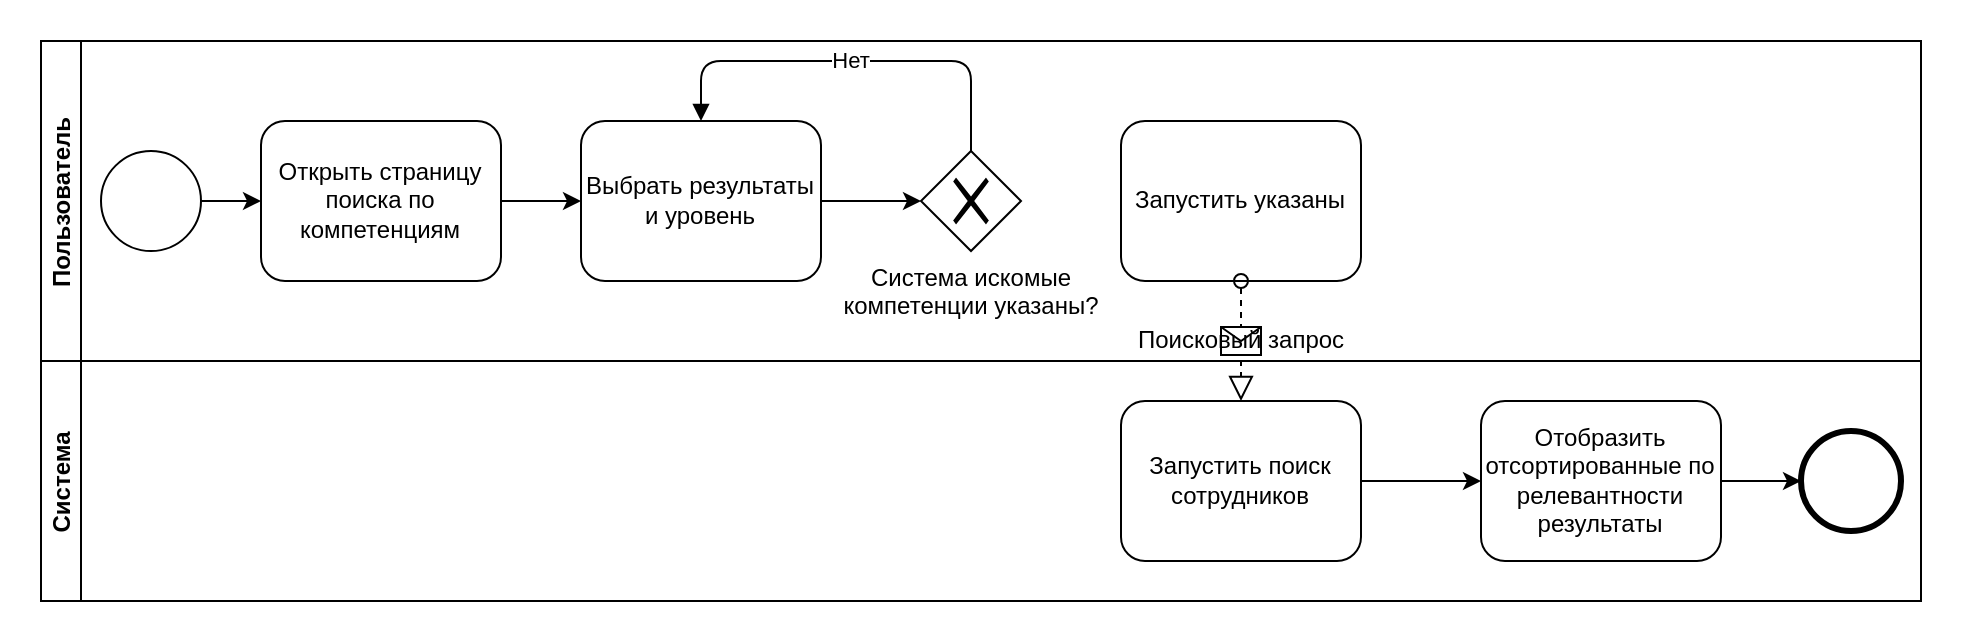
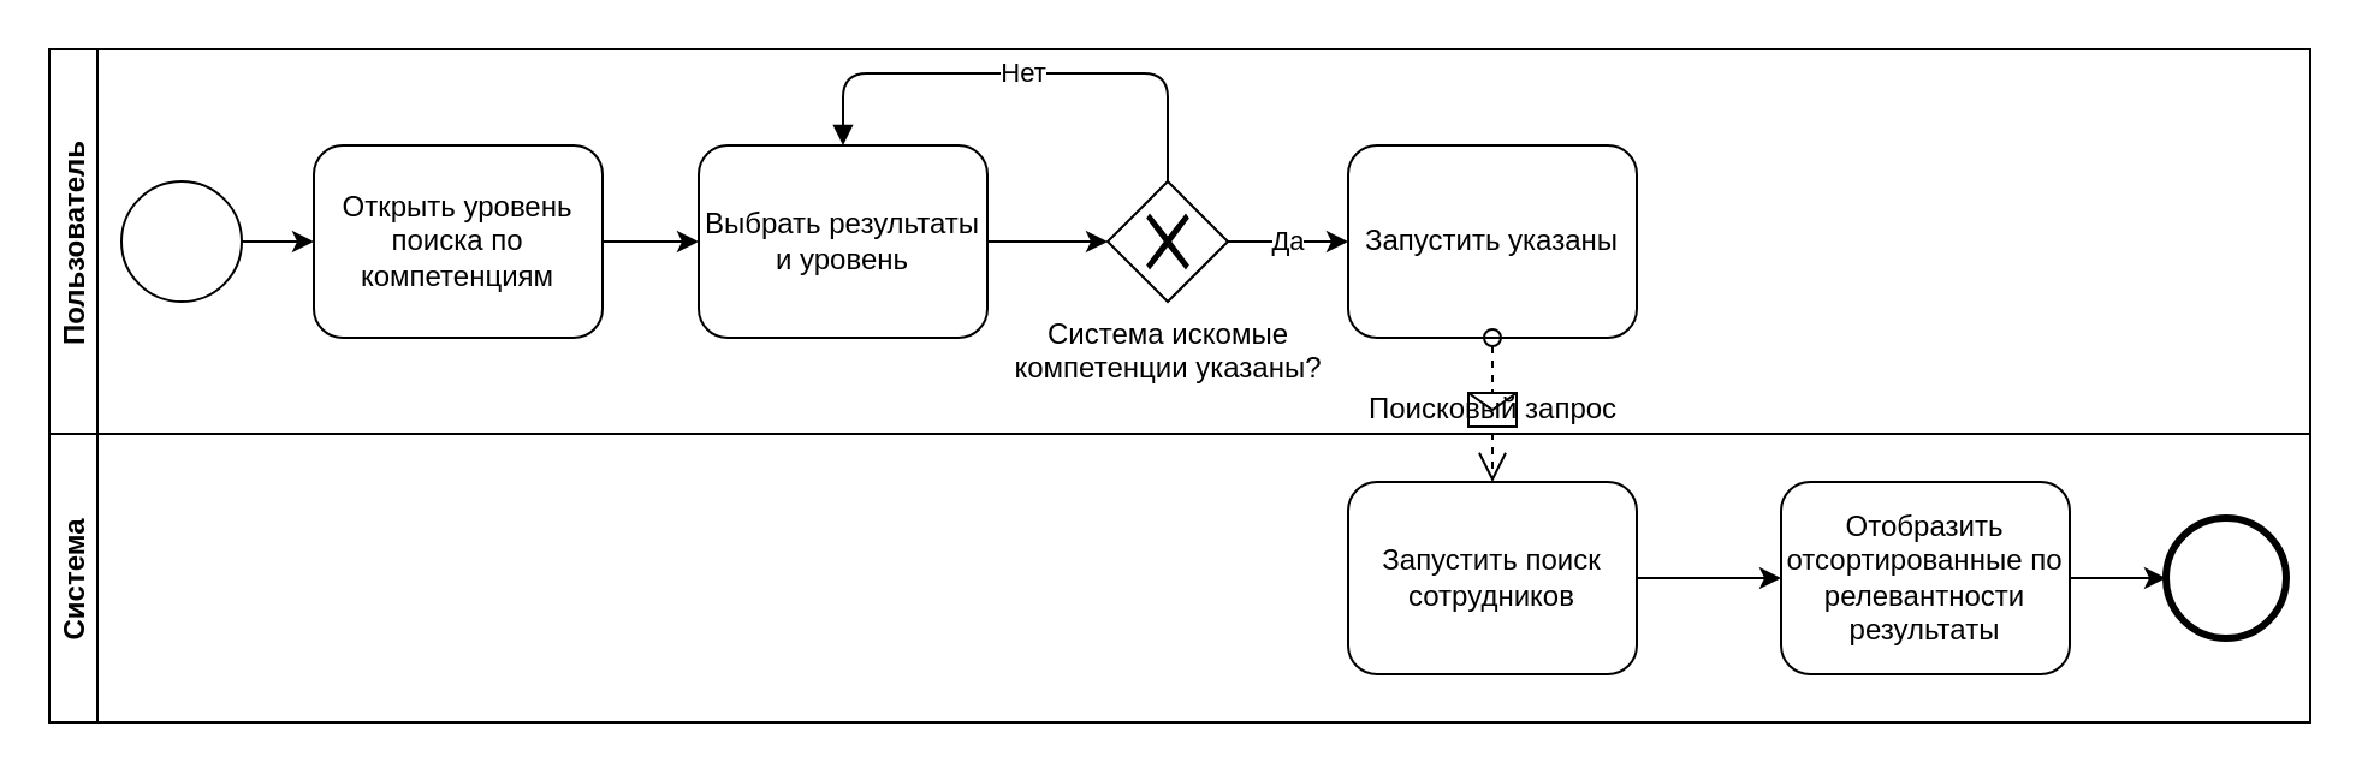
  <mxCell id="0" />
  <mxCell id="1" parent="0" />
  <mxCell id="2" value="Система" style="swimlane;startSize=20;horizontal=0;" vertex="1" parent="1"><mxGeometry x="20" y="180" width="940" height="120" as="geometry" /></mxCell>
  <mxCell id="3" value="" style="edgeStyle=orthogonalEdgeStyle;rounded=0;orthogonalLoop=1;jettySize=auto;html=1;" edge="1" parent="2" source="4" target="6"><mxGeometry relative="1" as="geometry" /></mxCell>
  <mxCell id="4" value="Запустить поиск сотрудников" style="shape=ext;rounded=1;html=1;whiteSpace=wrap;" vertex="1" parent="2"><mxGeometry x="540" y="20" width="120" height="80" as="geometry" /></mxCell>
  <mxCell id="5" value="" style="edgeStyle=orthogonalEdgeStyle;rounded=0;orthogonalLoop=1;jettySize=auto;html=1;" edge="1" parent="2" source="6" target="7"><mxGeometry relative="1" as="geometry" /></mxCell>
  <mxCell id="6" value="Отобразить отсортированные по релевантности результаты" style="shape=ext;rounded=1;html=1;whiteSpace=wrap;" vertex="1" parent="2"><mxGeometry x="720" y="20" width="120" height="80" as="geometry" /></mxCell>
  <mxCell id="7" value="" style="shape=mxgraph.bpmn.shape;html=1;verticalLabelPosition=bottom;labelBackgroundColor=#ffffff;verticalAlign=top;align=center;perimeter=ellipsePerimeter;outlineConnect=0;outline=end;symbol=general;" vertex="1" parent="2"><mxGeometry x="880" y="35" width="50" height="50" as="geometry" /></mxCell>
  <mxCell id="8" value="Пользователь" style="swimlane;startSize=20;horizontal=0;" vertex="1" parent="1"><mxGeometry x="20" y="20" width="940" height="160" as="geometry" /></mxCell>
  <mxCell id="9" value="" style="edgeStyle=orthogonalEdgeStyle;rounded=0;orthogonalLoop=1;jettySize=auto;html=1;" edge="1" parent="8" source="10" target="12"><mxGeometry relative="1" as="geometry" /></mxCell>
  <mxCell id="10" value="" style="shape=mxgraph.bpmn.shape;html=1;verticalLabelPosition=bottom;labelBackgroundColor=#ffffff;verticalAlign=top;align=center;perimeter=ellipsePerimeter;outlineConnect=0;outline=standard;symbol=general;" vertex="1" parent="8"><mxGeometry x="30" y="55" width="50" height="50" as="geometry" /></mxCell>
  <mxCell id="11" value="" style="edgeStyle=orthogonalEdgeStyle;rounded=0;orthogonalLoop=1;jettySize=auto;html=1;" edge="1" parent="8" source="12" target="14"><mxGeometry relative="1" as="geometry" /></mxCell>
- <mxCell id="12" value="Открыть страницу поиска по компетенциям" style="shape=ext;rounded=1;html=1;whiteSpace=wrap;" vertex="1" parent="8"><mxGeometry x="110" y="40" width="120" height="80" as="geometry" /></mxCell>
+ <mxCell id="12" value="Открыть уровень поиска по компетенциям" style="shape=ext;rounded=1;html=1;whiteSpace=wrap;" vertex="1" parent="8"><mxGeometry x="110" y="40" width="120" height="80" as="geometry" /></mxCell>
  <mxCell id="13" value="" style="edgeStyle=orthogonalEdgeStyle;rounded=0;orthogonalLoop=1;jettySize=auto;html=1;" edge="1" parent="8" source="14" target="16"><mxGeometry relative="1" as="geometry" /></mxCell>
  <mxCell id="14" value="Выбрать результаты и уровень" style="shape=ext;rounded=1;html=1;whiteSpace=wrap;" vertex="1" parent="8"><mxGeometry x="270" y="40" width="120" height="80" as="geometry" /></mxCell>
+ <mxCell id="15" value="Да" style="edgeStyle=orthogonalEdgeStyle;rounded=0;orthogonalLoop=1;jettySize=auto;html=1;" edge="1" parent="8" source="16" target="18"><mxGeometry relative="1" as="geometry" /></mxCell>
  <mxCell id="16" value="&lt;div&gt;Система искомые &lt;br&gt;&lt;/div&gt;&lt;div&gt;компетенции указаны?&lt;/div&gt;" style="shape=mxgraph.bpmn.shape;html=1;verticalLabelPosition=bottom;labelBackgroundColor=#ffffff;verticalAlign=top;align=center;perimeter=rhombusPerimeter;background=gateway;outlineConnect=0;outline=none;symbol=exclusiveGw;" vertex="1" parent="8"><mxGeometry x="440" y="55" width="50" height="50" as="geometry" /></mxCell>
  <mxCell id="17" value="Нет" style="endArrow=block;endFill=1;endSize=6;html=1;exitX=0.5;exitY=0;exitDx=0;exitDy=0;entryX=0.5;entryY=0;entryDx=0;entryDy=0;" edge="1" parent="8" source="16" target="14"><mxGeometry width="100" relative="1" as="geometry"><mxPoint x="310" y="130" as="sourcePoint" /><mxPoint x="410" y="130" as="targetPoint" /><Array as="points"><mxPoint x="465" y="10" /><mxPoint x="330" y="10" /></Array></mxGeometry></mxCell>
  <mxCell id="18" value="Запустить указаны" style="shape=ext;rounded=1;html=1;whiteSpace=wrap;" vertex="1" parent="8"><mxGeometry x="540" y="40" width="120" height="80" as="geometry" /></mxCell>
- <mxCell id="19" value="" style="startArrow=oval;startFill=0;startSize=7;endArrow=block;endFill=0;endSize=10;dashed=1;html=1;exitX=0.5;exitY=1;exitDx=0;exitDy=0;entryX=0.5;entryY=0;entryDx=0;entryDy=0;" edge="1" parent="1" source="18" target="4"><mxGeometry relative="1" as="geometry"><mxPoint x="670" y="100" as="sourcePoint" /><mxPoint x="770" y="100" as="targetPoint" /></mxGeometry></mxCell>
+ <mxCell id="19" value="" style="startArrow=oval;startFill=0;startSize=7;endArrow=open;endFill=0;endSize=10;dashed=1;html=1;exitX=0.5;exitY=1;exitDx=0;exitDy=0;entryX=0.5;entryY=0;entryDx=0;entryDy=0;" edge="1" parent="1" source="18" target="4"><mxGeometry relative="1" as="geometry"><mxPoint x="670" y="100" as="sourcePoint" /><mxPoint x="770" y="100" as="targetPoint" /></mxGeometry></mxCell>
  <mxCell id="20" value="Поисковый запрос" style="shape=message;html=1;outlineConnect=0;" vertex="1" parent="19"><mxGeometry width="20" height="14" relative="1" as="geometry"><mxPoint x="-10" y="-7" as="offset" /></mxGeometry></mxCell>
